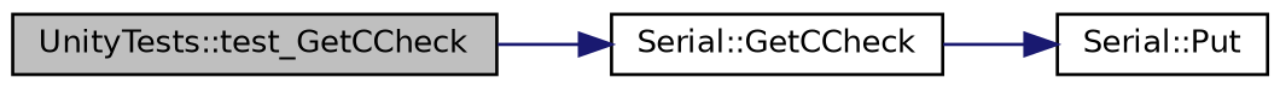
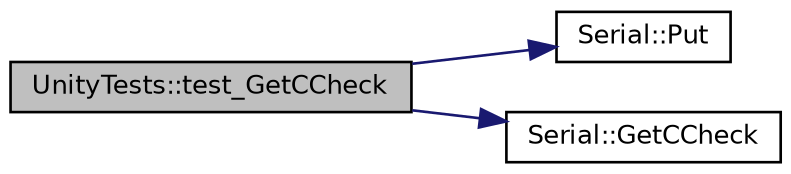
  digraph {
    rankdir=LR
    node [color=black fillcolor=white fontname=Helvetica fontsize=10 shape=record style=filled]
    edge [color=midnightblue fontname=Helvetica fontsize=10 labelfontname=Helvetica labelfontsize=10 style=solid]
    n1 [fillcolor=grey75 fontcolor=black height=0.2 label="UnityTests::test_GetCCheck" width=0.4]
    n2 [height=0.2 label="Serial::Put" width=0.4]
    n3 [height=0.2 label="Serial::GetCCheck" width=0.4]
-   n3 -> n2
+   n1 -> n2
    n1 -> n3
  }
